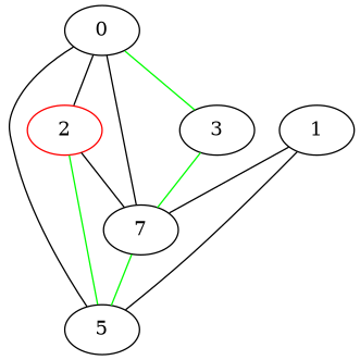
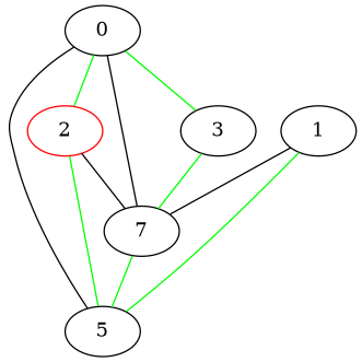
  graph {
    node [color=black]
    edge [color=black]
    n1 [label=0]
    n2 [color=red label=2]
    n3 [label=7]
    n4 [label=5]
    n5 [label=3]
    n6 [label=1]
-   n1 -- n2
+   n1 -- n2 [color=green]
    n1 -- n3
    n1 -- n4
    n1 -- n5 [color=green]
    n2 -- n3
    n2 -- n4 [color=green]
    n3 -- n4 [color=green]
    n5 -- n3 [color=green]
    n6 -- n3
-   n6 -- n4
+   n6 -- n4 [color=green]
  }
